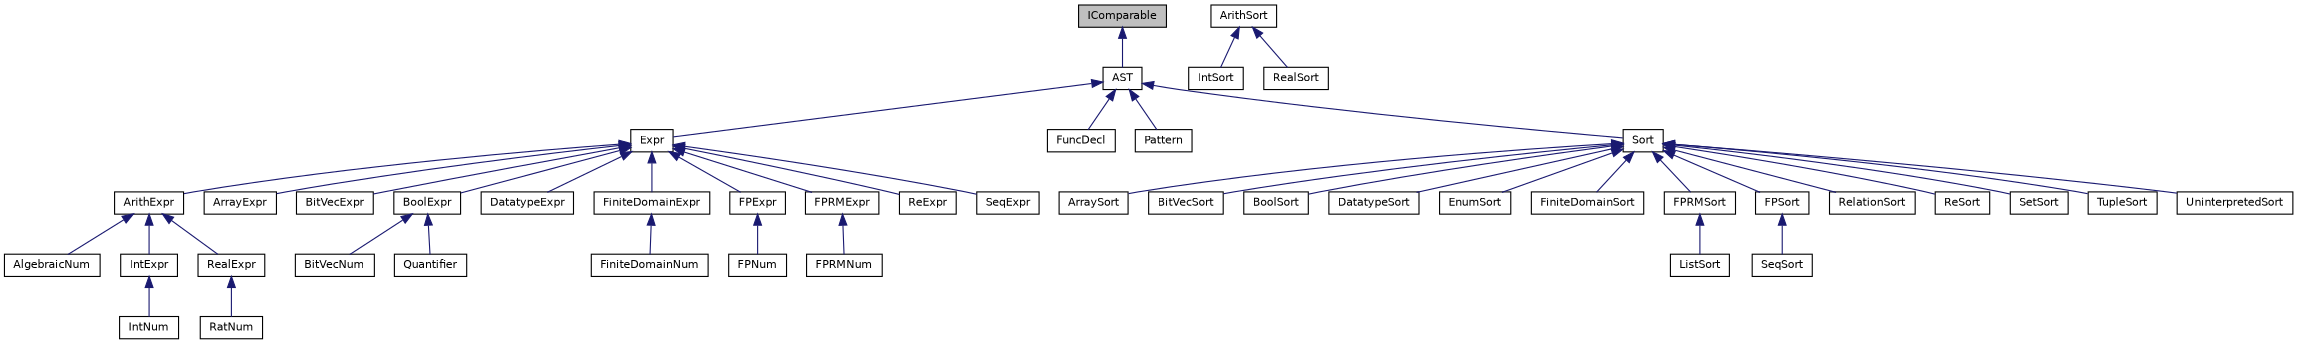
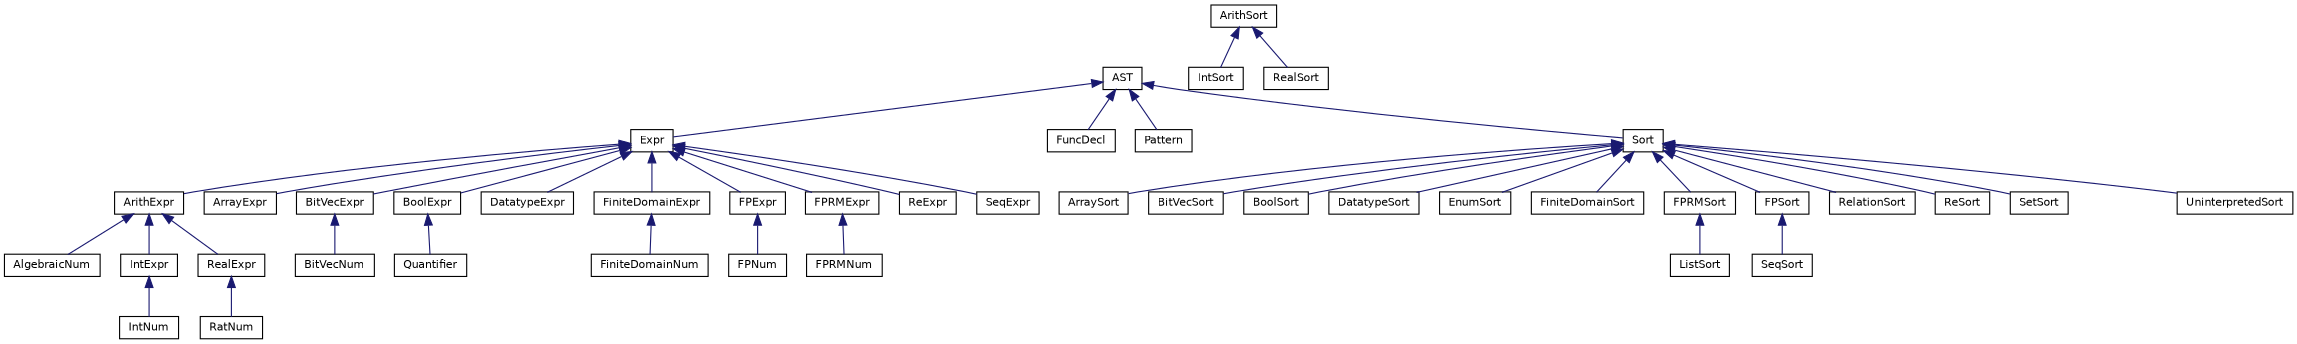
  digraph {
    rankdir=TB
    node [color=black fillcolor=white fontname=Helvetica fontsize=10 shape=record style=filled]
    edge [color=midnightblue dir=back fontname=Helvetica fontsize=10 labelfontname=Helvetica labelfontsize=10 style=solid]
-   n1 [fillcolor=grey75 fontcolor=black height=0.2 label=IComparable width=0.4]
    n2 [height=0.2 label=AST width=0.4]
    n3 [height=0.2 label=Expr width=0.4]
    n4 [height=0.2 label=FuncDecl width=0.4]
    n5 [height=0.2 label=Pattern width=0.4]
    n6 [height=0.2 label=Sort width=0.4]
    n7 [height=0.2 label=ArithExpr width=0.4]
    n8 [height=0.2 label=ArrayExpr width=0.4]
    n9 [height=0.2 label=BitVecExpr width=0.4]
    n10 [height=0.2 label=BoolExpr width=0.4]
    n11 [height=0.2 label=DatatypeExpr width=0.4]
    n12 [height=0.2 label=FiniteDomainExpr width=0.4]
    n13 [height=0.2 label=FPExpr width=0.4]
    n14 [height=0.2 label=FPRMExpr width=0.4]
    n15 [height=0.2 label=ReExpr width=0.4]
    n16 [height=0.2 label=SeqExpr width=0.4]
    n17 [height=0.2 label=ArraySort width=0.4]
    n18 [height=0.2 label=BitVecSort width=0.4]
    n19 [height=0.2 label=BoolSort width=0.4]
    n20 [height=0.2 label=DatatypeSort width=0.4]
    n21 [height=0.2 label=EnumSort width=0.4]
    n22 [height=0.2 label=FiniteDomainSort width=0.4]
    n23 [height=0.2 label=FPRMSort width=0.4]
    n24 [height=0.2 label=FPSort width=0.4]
    n25 [height=0.2 label=RelationSort width=0.4]
    n26 [height=0.2 label=ReSort width=0.4]
    n27 [height=0.2 label=SetSort width=0.4]
-   n28 [height=0.2 label=TupleSort width=0.4]
    n29 [height=0.2 label=UninterpretedSort width=0.4]
    n30 [height=0.2 label=AlgebraicNum width=0.4]
    n31 [height=0.2 label=IntExpr width=0.4]
    n32 [height=0.2 label=RealExpr width=0.4]
    n33 [height=0.2 label=BitVecNum width=0.4]
    n34 [height=0.2 label=Quantifier width=0.4]
    n35 [height=0.2 label=FiniteDomainNum width=0.4]
    n36 [height=0.2 label=FPNum width=0.4]
    n37 [height=0.2 label=FPRMNum width=0.4]
    n38 [height=0.2 label=IntNum width=0.4]
    n39 [height=0.2 label=RatNum width=0.4]
    n40 [height=0.2 label=ArithSort width=0.4]
    n41 [height=0.2 label=IntSort width=0.4]
    n42 [height=0.2 label=RealSort width=0.4]
    n43 [height=0.2 label=ListSort width=0.4]
    n44 [height=0.2 label=SeqSort width=0.4]
-   n1 -> n2
    n2 -> n3
    n2 -> n4
    n2 -> n5
    n2 -> n6
    n3 -> n7
    n3 -> n8
    n3 -> n9
    n3 -> n10
    n3 -> n11
    n3 -> n12
    n3 -> n13
    n3 -> n14
    n3 -> n15
    n3 -> n16
    n6 -> n17
    n6 -> n18
    n6 -> n19
    n6 -> n20
    n6 -> n21
    n6 -> n22
    n6 -> n23
    n6 -> n24
    n6 -> n25
    n6 -> n26
    n6 -> n27
-   n6 -> n28
    n6 -> n29
    n7 -> n30
    n7 -> n31
    n7 -> n32
-   n10 -> n33
+   n9 -> n33
    n10 -> n34
    n12 -> n35
    n13 -> n36
    n14 -> n37
    n23 -> n43
    n24 -> n44
    n31 -> n38
    n32 -> n39
    n40 -> n41
    n40 -> n42
  }
